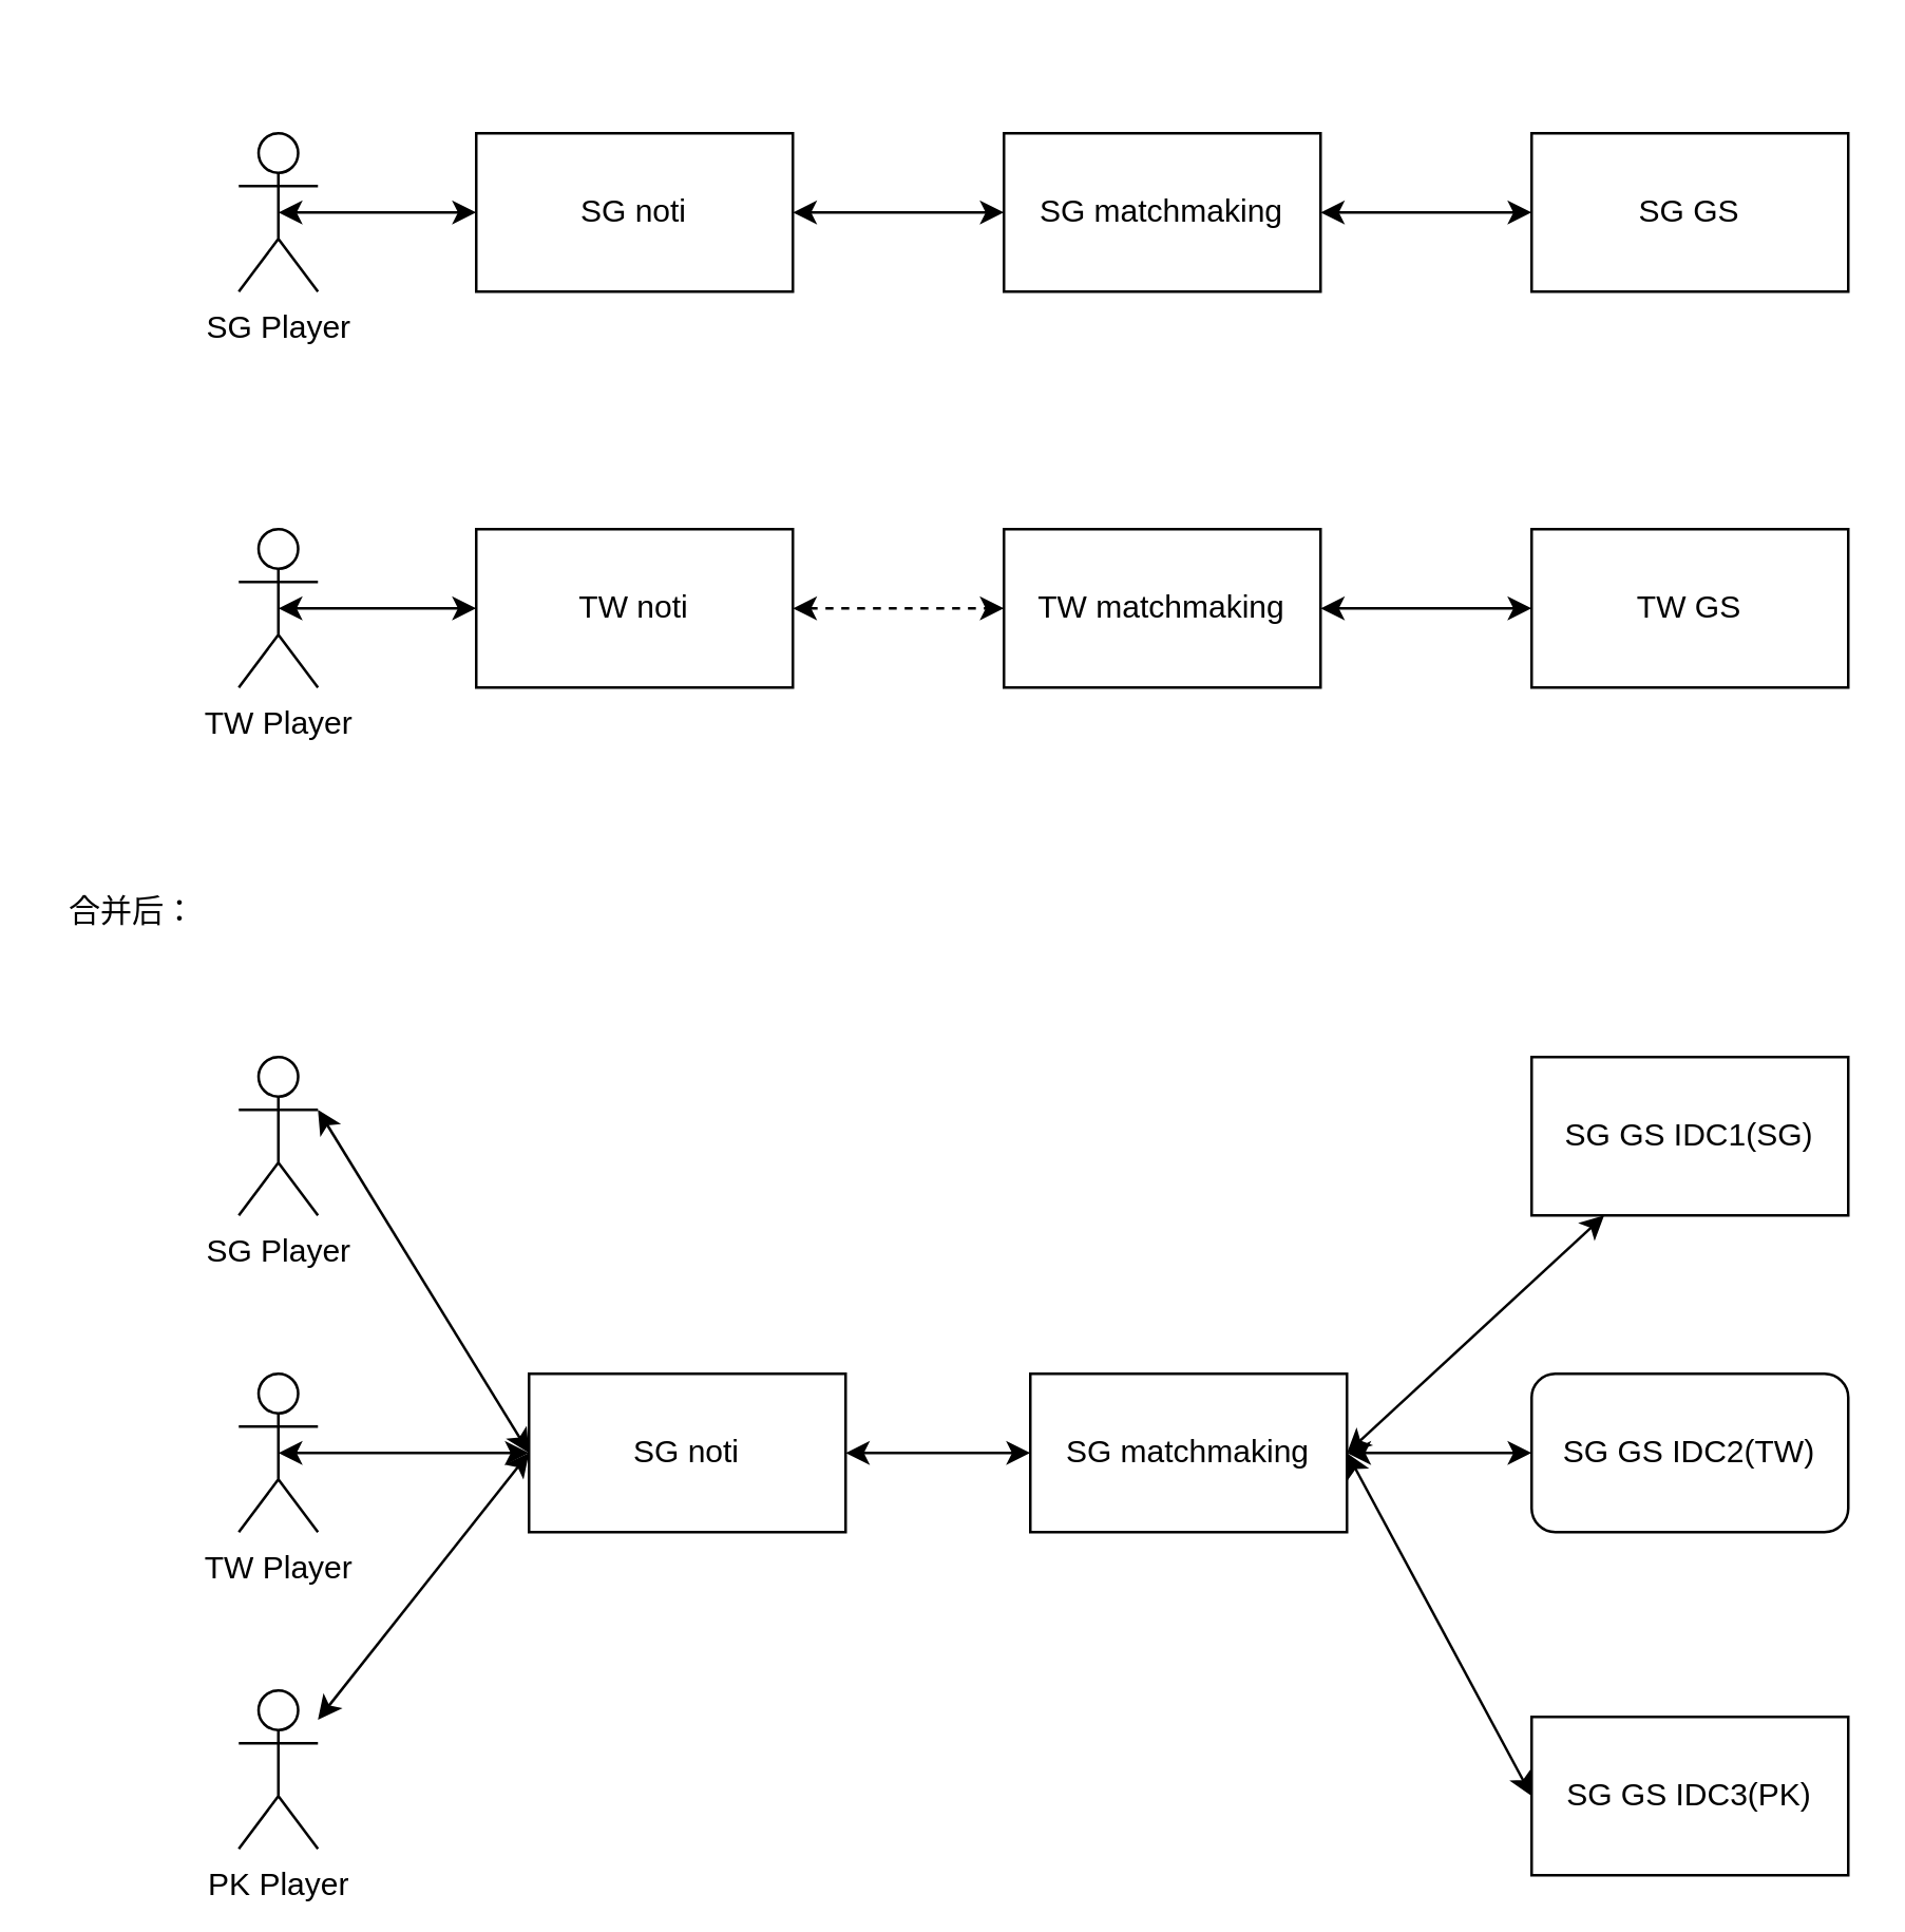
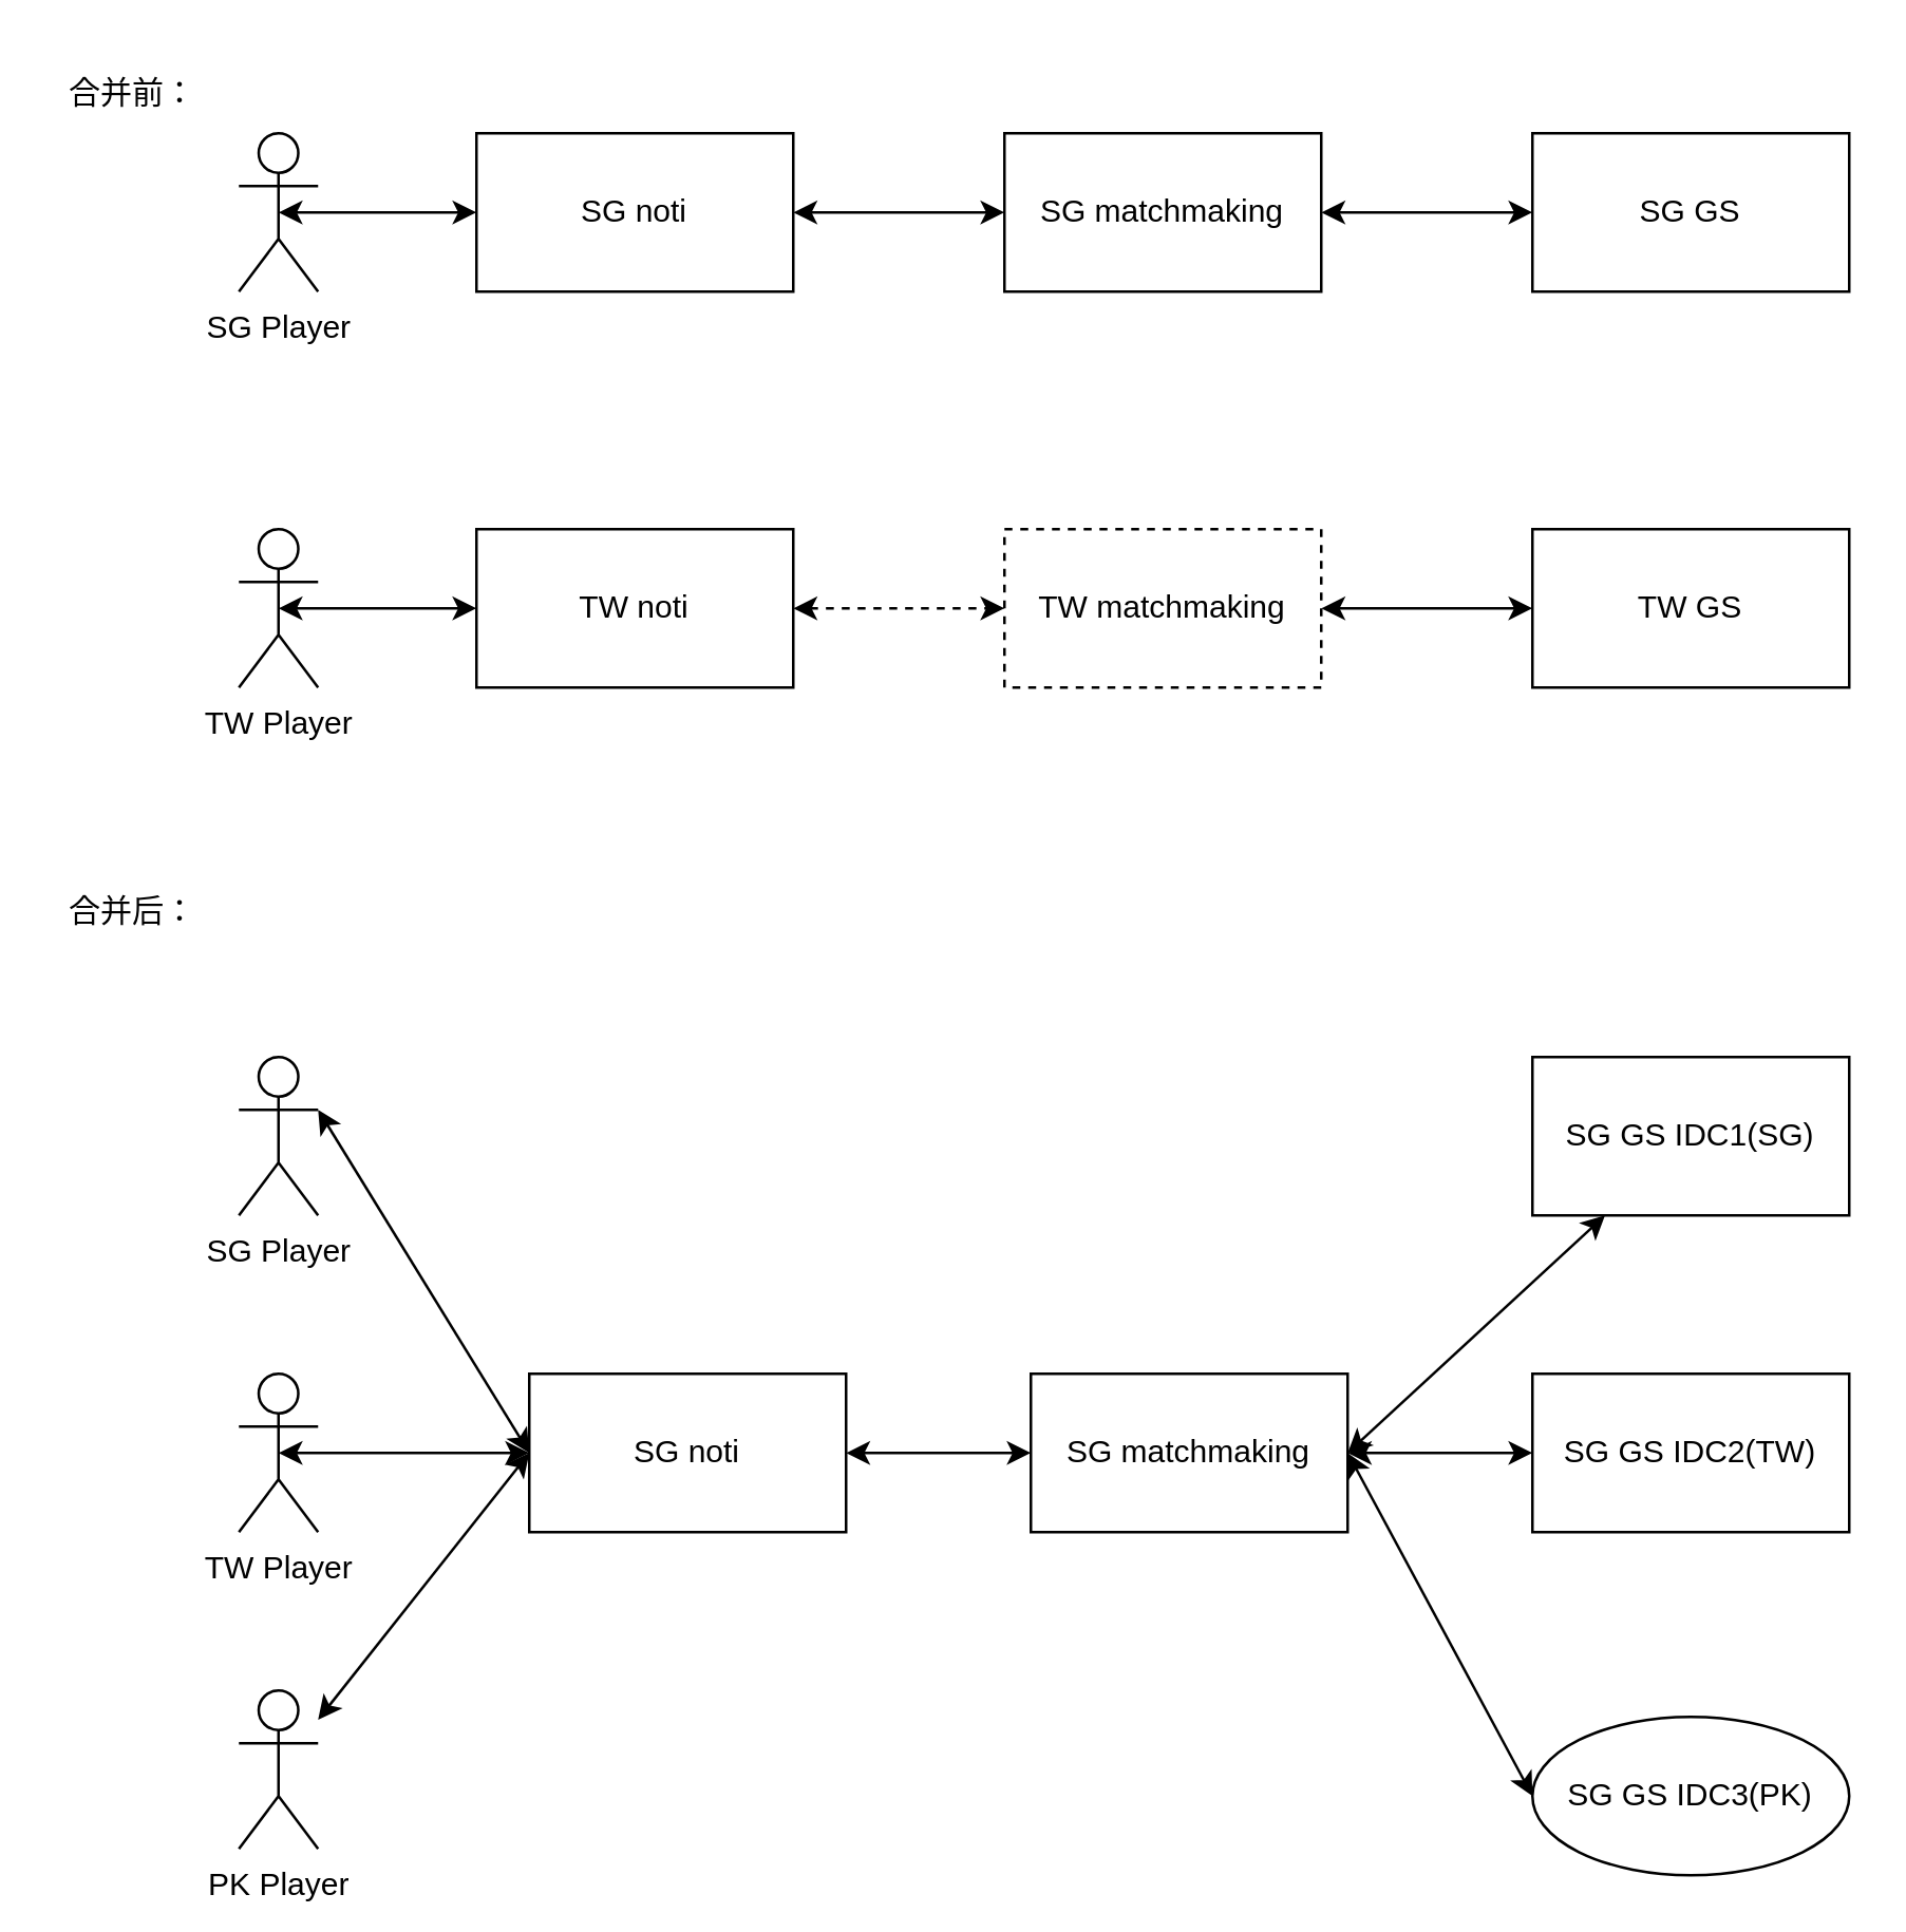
  <mxCell id="0" />
  <mxCell id="1" parent="0" />
  <mxCell id="2" value="SG Player" style="shape=umlActor;verticalLabelPosition=bottom;verticalAlign=top;html=1;outlineConnect=0;" parent="1" vertex="1"><mxGeometry x="90" y="50" width="30" height="60" as="geometry" /></mxCell>
  <mxCell id="3" value="SG noti" style="rounded=0;whiteSpace=wrap;html=1;" parent="1" vertex="1"><mxGeometry x="180" y="50" width="120" height="60" as="geometry" /></mxCell>
  <mxCell id="4" value="" style="endArrow=classic;startArrow=classic;html=1;rounded=0;exitX=0.5;exitY=0.5;exitDx=0;exitDy=0;exitPerimeter=0;entryX=0;entryY=0.5;entryDx=0;entryDy=0;" parent="1" source="2" target="3" edge="1"><mxGeometry width="50" height="50" relative="1" as="geometry"><mxPoint x="320" y="220" as="sourcePoint" /><mxPoint x="370" y="170" as="targetPoint" /></mxGeometry></mxCell>
  <mxCell id="5" value="SG matchmaking" style="rounded=0;whiteSpace=wrap;html=1;" parent="1" vertex="1"><mxGeometry x="380" y="50" width="120" height="60" as="geometry" /></mxCell>
  <mxCell id="6" value="" style="endArrow=classic;startArrow=classic;html=1;rounded=0;exitX=1;exitY=0.5;exitDx=0;exitDy=0;entryX=0;entryY=0.5;entryDx=0;entryDy=0;" parent="1" source="3" target="5" edge="1"><mxGeometry width="50" height="50" relative="1" as="geometry"><mxPoint x="115" y="90" as="sourcePoint" /><mxPoint x="250" y="90" as="targetPoint" /></mxGeometry></mxCell>
  <mxCell id="7" value="SG GS" style="rounded=0;whiteSpace=wrap;html=1;" parent="1" vertex="1"><mxGeometry x="580" y="50" width="120" height="60" as="geometry" /></mxCell>
  <mxCell id="8" value="" style="endArrow=classic;startArrow=classic;html=1;rounded=0;exitX=1;exitY=0.5;exitDx=0;exitDy=0;" parent="1" source="5" target="7" edge="1"><mxGeometry width="50" height="50" relative="1" as="geometry"><mxPoint x="310" y="90" as="sourcePoint" /><mxPoint x="390" y="90" as="targetPoint" /></mxGeometry></mxCell>
  <mxCell id="9" value="TW Player" style="shape=umlActor;verticalLabelPosition=bottom;verticalAlign=top;html=1;outlineConnect=0;" parent="1" vertex="1"><mxGeometry x="90" y="200" width="30" height="60" as="geometry" /></mxCell>
  <mxCell id="10" value="TW noti" style="rounded=0;whiteSpace=wrap;html=1;" parent="1" vertex="1"><mxGeometry x="180" y="200" width="120" height="60" as="geometry" /></mxCell>
  <mxCell id="11" value="" style="endArrow=classic;startArrow=classic;html=1;rounded=0;exitX=0.5;exitY=0.5;exitDx=0;exitDy=0;exitPerimeter=0;entryX=0;entryY=0.5;entryDx=0;entryDy=0;" parent="1" source="9" target="10" edge="1"><mxGeometry width="50" height="50" relative="1" as="geometry"><mxPoint x="320" y="370" as="sourcePoint" /><mxPoint x="370" y="320" as="targetPoint" /></mxGeometry></mxCell>
- <mxCell id="12" value="TW matchmaking" style="rounded=0;whiteSpace=wrap;html=1;" parent="1" vertex="1"><mxGeometry x="380" y="200" width="120" height="60" as="geometry" /></mxCell>
+ <mxCell id="12" value="TW matchmaking" style="rounded=0;whiteSpace=wrap;html=1;dashed=1;" parent="1" vertex="1"><mxGeometry x="380" y="200" width="120" height="60" as="geometry" /></mxCell>
  <mxCell id="13" value="" style="endArrow=classic;startArrow=classic;html=1;rounded=0;exitX=1;exitY=0.5;exitDx=0;exitDy=0;entryX=0;entryY=0.5;entryDx=0;entryDy=0;dashed=1;" parent="1" source="10" target="12" edge="1"><mxGeometry width="50" height="50" relative="1" as="geometry"><mxPoint x="115" y="240" as="sourcePoint" /><mxPoint x="250" y="240" as="targetPoint" /></mxGeometry></mxCell>
  <mxCell id="14" value="TW GS" style="rounded=0;whiteSpace=wrap;html=1;" parent="1" vertex="1"><mxGeometry x="580" y="200" width="120" height="60" as="geometry" /></mxCell>
  <mxCell id="15" value="" style="endArrow=classic;startArrow=classic;html=1;rounded=0;exitX=1;exitY=0.5;exitDx=0;exitDy=0;" parent="1" source="12" target="14" edge="1"><mxGeometry width="50" height="50" relative="1" as="geometry"><mxPoint x="310" y="240" as="sourcePoint" /><mxPoint x="390" y="240" as="targetPoint" /></mxGeometry></mxCell>
  <mxCell id="16" value="SG Player" style="shape=umlActor;verticalLabelPosition=bottom;verticalAlign=top;html=1;outlineConnect=0;" parent="1" vertex="1"><mxGeometry x="90" y="400" width="30" height="60" as="geometry" /></mxCell>
  <mxCell id="17" value="SG noti" style="rounded=0;whiteSpace=wrap;html=1;" parent="1" vertex="1"><mxGeometry x="200" y="520" width="120" height="60" as="geometry" /></mxCell>
  <mxCell id="18" value="" style="endArrow=classic;startArrow=classic;html=1;rounded=0;exitX=1;exitY=0.333;exitDx=0;exitDy=0;exitPerimeter=0;entryX=0;entryY=0.5;entryDx=0;entryDy=0;" parent="1" source="16" target="17" edge="1"><mxGeometry width="50" height="50" relative="1" as="geometry"><mxPoint x="320" y="540" as="sourcePoint" /><mxPoint x="370" y="490" as="targetPoint" /></mxGeometry></mxCell>
  <mxCell id="19" value="SG matchmaking" style="rounded=0;whiteSpace=wrap;html=1;" parent="1" vertex="1"><mxGeometry x="390" y="520" width="120" height="60" as="geometry" /></mxCell>
  <mxCell id="20" value="" style="endArrow=classic;startArrow=classic;html=1;rounded=0;exitX=1;exitY=0.5;exitDx=0;exitDy=0;entryX=0;entryY=0.5;entryDx=0;entryDy=0;" parent="1" source="17" target="19" edge="1"><mxGeometry width="50" height="50" relative="1" as="geometry"><mxPoint x="135" y="490" as="sourcePoint" /><mxPoint x="270" y="490" as="targetPoint" /></mxGeometry></mxCell>
  <mxCell id="21" value="SG GS IDC1(SG)" style="rounded=0;whiteSpace=wrap;html=1;" parent="1" vertex="1"><mxGeometry x="580" y="400" width="120" height="60" as="geometry" /></mxCell>
  <mxCell id="22" value="" style="endArrow=classic;startArrow=classic;html=1;rounded=0;exitX=1;exitY=0.5;exitDx=0;exitDy=0;" parent="1" source="19" target="21" edge="1"><mxGeometry width="50" height="50" relative="1" as="geometry"><mxPoint x="330" y="490" as="sourcePoint" /><mxPoint x="410" y="490" as="targetPoint" /></mxGeometry></mxCell>
  <mxCell id="23" value="TW Player" style="shape=umlActor;verticalLabelPosition=bottom;verticalAlign=top;html=1;outlineConnect=0;" parent="1" vertex="1"><mxGeometry x="90" y="520" width="30" height="60" as="geometry" /></mxCell>
  <mxCell id="24" value="" style="endArrow=classic;startArrow=classic;html=1;rounded=0;exitX=0.5;exitY=0.5;exitDx=0;exitDy=0;exitPerimeter=0;entryX=0;entryY=0.5;entryDx=0;entryDy=0;" parent="1" source="23" target="17" edge="1"><mxGeometry width="50" height="50" relative="1" as="geometry"><mxPoint x="320" y="690" as="sourcePoint" /><mxPoint x="180" y="550" as="targetPoint" /></mxGeometry></mxCell>
+ <mxCell id="25" value="合并前：" style="text;html=1;align=center;verticalAlign=middle;whiteSpace=wrap;rounded=0;" parent="1" vertex="1"><mxGeometry x="20" y="20" width="60" height="30" as="geometry" /></mxCell>
  <mxCell id="26" value="合并后：" style="text;html=1;align=center;verticalAlign=middle;whiteSpace=wrap;rounded=0;" parent="1" vertex="1"><mxGeometry x="20" y="330" width="60" height="30" as="geometry" /></mxCell>
- <mxCell id="27" value="SG GS IDC2(TW)" style="whiteSpace=wrap;html=1;rounded=1;" parent="1" vertex="1"><mxGeometry x="580" y="520" width="120" height="60" as="geometry" /></mxCell>
+ <mxCell id="27" value="SG GS IDC2(TW)" style="rounded=0;whiteSpace=wrap;html=1;" parent="1" vertex="1"><mxGeometry x="580" y="520" width="120" height="60" as="geometry" /></mxCell>
  <mxCell id="28" value="" style="endArrow=classic;startArrow=classic;html=1;rounded=0;entryX=0;entryY=0.5;entryDx=0;entryDy=0;exitX=1;exitY=0.5;exitDx=0;exitDy=0;" parent="1" source="19" target="27" edge="1"><mxGeometry width="50" height="50" relative="1" as="geometry"><mxPoint x="520" y="480" as="sourcePoint" /><mxPoint x="618" y="440" as="targetPoint" /></mxGeometry></mxCell>
  <mxCell id="29" value="PK Player" style="shape=umlActor;verticalLabelPosition=bottom;verticalAlign=top;html=1;outlineConnect=0;" vertex="1" parent="1"><mxGeometry x="90" y="640" width="30" height="60" as="geometry" /></mxCell>
  <mxCell id="30" value="" style="endArrow=classic;startArrow=classic;html=1;rounded=0;entryX=0;entryY=0.5;entryDx=0;entryDy=0;" edge="1" parent="1" source="29" target="17"><mxGeometry width="50" height="50" relative="1" as="geometry"><mxPoint x="115" y="440" as="sourcePoint" /><mxPoint x="210" y="560" as="targetPoint" /></mxGeometry></mxCell>
- <mxCell id="31" value="SG GS IDC3(PK)" style="rounded=0;whiteSpace=wrap;html=1;" vertex="1" parent="1"><mxGeometry x="580" y="650" width="120" height="60" as="geometry" /></mxCell>
+ <mxCell id="31" value="SG GS IDC3(PK)" style="ellipse;whiteSpace=wrap;html=1;" vertex="1" parent="1"><mxGeometry x="580" y="650" width="120" height="60" as="geometry" /></mxCell>
  <mxCell id="32" value="" style="endArrow=classic;startArrow=classic;html=1;rounded=0;exitX=1;exitY=0.5;exitDx=0;exitDy=0;entryX=0;entryY=0.5;entryDx=0;entryDy=0;" edge="1" parent="1" source="19" target="31"><mxGeometry width="50" height="50" relative="1" as="geometry"><mxPoint x="520" y="560" as="sourcePoint" /><mxPoint x="618" y="470" as="targetPoint" /></mxGeometry></mxCell>
